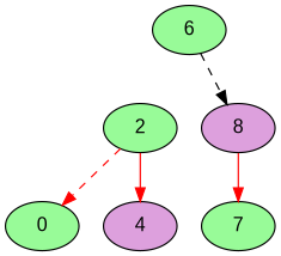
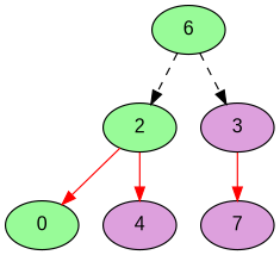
  digraph {
    node [fillcolor=palegreen fontname=Arial style=filled]
    edge [color=red style=solid]
    6
    2
-   8 [fillcolor=plum]
+   8 [fillcolor=plum label=3]
    n4 [label=0]
    4 [fillcolor=plum]
-   7
+   7 [fillcolor=plum]
+   6 -> 2 [color=black style=dashed]
    6 -> 8 [color=black style=dashed]
-   2 -> n4 [style=dashed]
+   2 -> n4
    2 -> 4
    8 -> 7
  }
